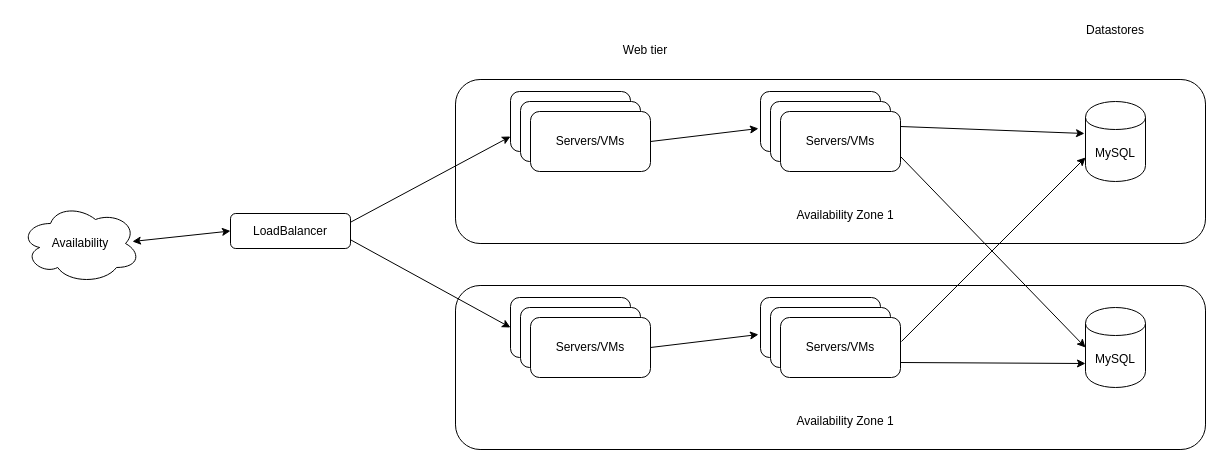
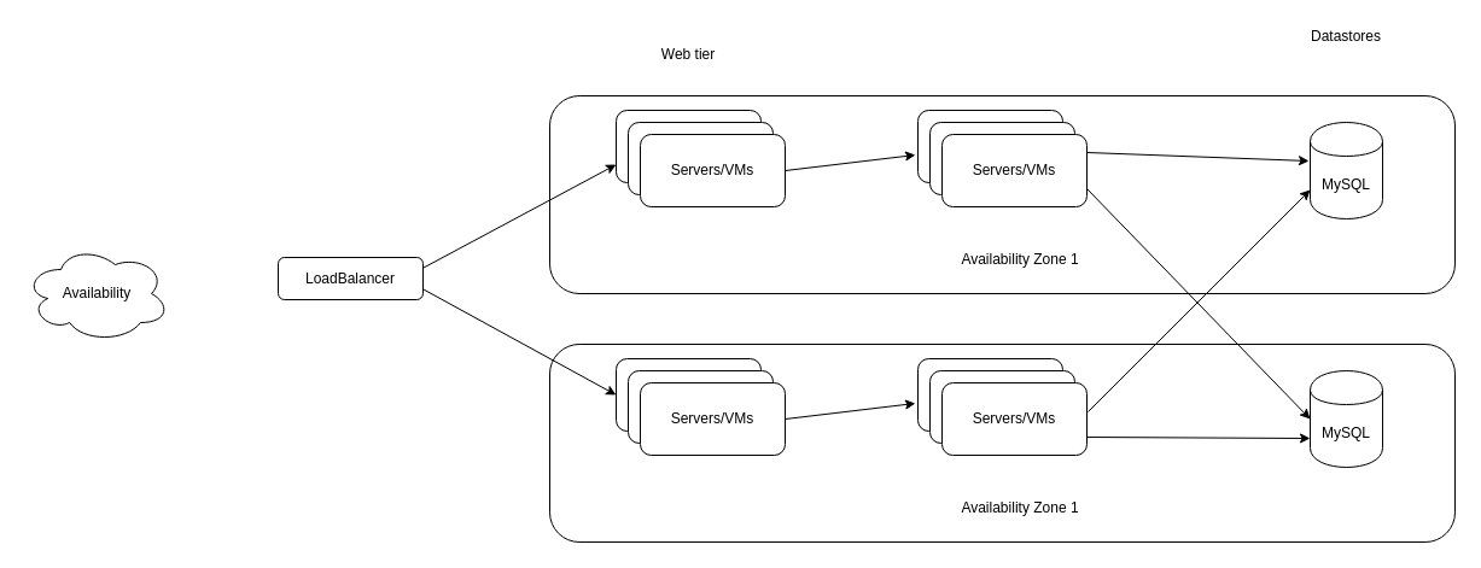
  <mxCell id="0" />
  <mxCell id="1" parent="0" />
  <mxCell id="2" value="" style="rounded=1;whiteSpace=wrap;html=1;" vertex="1" parent="1"><mxGeometry x="455" y="79" width="750" height="164" as="geometry" /></mxCell>
  <mxCell id="3" value="Availability" style="ellipse;shape=cloud;whiteSpace=wrap;html=1;" vertex="1" parent="1"><mxGeometry x="20" y="203" width="120" height="80" as="geometry" /></mxCell>
  <mxCell id="4" value="LoadBalancer" style="rounded=1;whiteSpace=wrap;html=1;" vertex="1" parent="1"><mxGeometry x="230" y="213" width="120" height="35" as="geometry" /></mxCell>
  <mxCell id="5" value="Servers/VMs" style="rounded=1;whiteSpace=wrap;html=1;" vertex="1" parent="1"><mxGeometry x="510" y="91" width="120" height="60" as="geometry" /></mxCell>
- <mxCell id="6" value="Web tier" style="text;html=1;strokeColor=none;fillColor=none;align=center;verticalAlign=middle;whiteSpace=wrap;rounded=0;" vertex="1" parent="1"><mxGeometry x="605" y="40" width="80" height="20" as="geometry" /></mxCell>
+ <mxCell id="6" value="Web tier" style="text;html=1;strokeColor=none;fillColor=none;align=center;verticalAlign=middle;whiteSpace=wrap;rounded=0;" vertex="1" parent="1"><mxGeometry x="530" y="35" width="80" height="20" as="geometry" /></mxCell>
  <mxCell id="7" value="Servers/VMs" style="rounded=1;whiteSpace=wrap;html=1;" vertex="1" parent="1"><mxGeometry x="520" y="101" width="120" height="60" as="geometry" /></mxCell>
  <mxCell id="8" value="Servers/VMs" style="rounded=1;whiteSpace=wrap;html=1;" vertex="1" parent="1"><mxGeometry x="530" y="111" width="120" height="60" as="geometry" /></mxCell>
  <mxCell id="9" value="Servers/VMs" style="rounded=1;whiteSpace=wrap;html=1;" vertex="1" parent="1"><mxGeometry x="760" y="91" width="120" height="60" as="geometry" /></mxCell>
  <mxCell id="10" value="Servers/VMs" style="rounded=1;whiteSpace=wrap;html=1;" vertex="1" parent="1"><mxGeometry x="770" y="101" width="120" height="60" as="geometry" /></mxCell>
  <mxCell id="11" value="Servers/VMs" style="rounded=1;whiteSpace=wrap;html=1;" vertex="1" parent="1"><mxGeometry x="780" y="111" width="120" height="60" as="geometry" /></mxCell>
  <mxCell id="12" value="Datastores" style="text;html=1;strokeColor=none;fillColor=none;align=center;verticalAlign=middle;whiteSpace=wrap;rounded=0;" vertex="1" parent="1"><mxGeometry x="1070" y="20" width="90" height="20" as="geometry" /></mxCell>
  <mxCell id="13" value="MySQL&lt;span style=&quot;color: rgba(0 , 0 , 0 , 0) ; font-family: &amp;#34;helvetica&amp;#34; , &amp;#34;arial&amp;#34; , sans-serif ; font-size: 0px ; white-space: nowrap&quot;&gt;%3CmxGraphModel%3E%3Croot%3E%3CmxCell%20id%3D%220%22%2F%3E%3CmxCell%20id%3D%221%22%20parent%3D%220%22%2F%3E%3CmxCell%20id%3D%222%22%20value%3D%22Business%20tier%22%20style%3D%22text%3Bhtml%3D1%3BstrokeColor%3Dnone%3BfillColor%3Dnone%3Balign%3Dcenter%3BverticalAlign%3Dmiddle%3BwhiteSpace%3Dwrap%3Brounded%3D0%3B%22%20vertex%3D%221%22%20parent%3D%221%22%3E%3CmxGeometry%20x%3D%22780%22%20y%3D%2270%22%20width%3D%2290%22%20height%3D%2220%22%20as%3D%22geometry%22%2F%3E%3C%2FmxCell%3E%3C%2Froot%3E%3C%2FmxGraphModel%3E&lt;/span&gt;" style="shape=cylinder;whiteSpace=wrap;html=1;boundedLbl=1;backgroundOutline=1;" vertex="1" parent="1"><mxGeometry x="1085" y="101" width="60" height="80" as="geometry" /></mxCell>
  <mxCell id="14" value="Availability Zone 1" style="text;html=1;strokeColor=none;fillColor=none;align=center;verticalAlign=middle;whiteSpace=wrap;rounded=0;" vertex="1" parent="1"><mxGeometry x="790" y="205" width="110" height="20" as="geometry" /></mxCell>
  <mxCell id="15" value="" style="endArrow=classic;html=1;exitX=1;exitY=0.5;exitDx=0;exitDy=0;entryX=-0.017;entryY=0.617;entryDx=0;entryDy=0;entryPerimeter=0;" edge="1" parent="1" source="8" target="9"><mxGeometry width="50" height="50" relative="1" as="geometry"><mxPoint x="910" y="335" as="sourcePoint" /><mxPoint x="960" y="285" as="targetPoint" /></mxGeometry></mxCell>
  <mxCell id="16" value="" style="endArrow=classic;html=1;exitX=1;exitY=0.25;exitDx=0;exitDy=0;entryX=-0.017;entryY=0.4;entryDx=0;entryDy=0;entryPerimeter=0;" edge="1" parent="1" source="11" target="13"><mxGeometry width="50" height="50" relative="1" as="geometry"><mxPoint x="1080" y="335" as="sourcePoint" /><mxPoint x="1130" y="285" as="targetPoint" /></mxGeometry></mxCell>
  <mxCell id="17" value="" style="rounded=1;whiteSpace=wrap;html=1;" vertex="1" parent="1"><mxGeometry x="455" y="285" width="750" height="164" as="geometry" /></mxCell>
  <mxCell id="18" value="Servers/VMs" style="rounded=1;whiteSpace=wrap;html=1;" vertex="1" parent="1"><mxGeometry x="510" y="297" width="120" height="60" as="geometry" /></mxCell>
  <mxCell id="19" value="Servers/VMs" style="rounded=1;whiteSpace=wrap;html=1;" vertex="1" parent="1"><mxGeometry x="520" y="307" width="120" height="60" as="geometry" /></mxCell>
  <mxCell id="20" value="Servers/VMs" style="rounded=1;whiteSpace=wrap;html=1;" vertex="1" parent="1"><mxGeometry x="530" y="317" width="120" height="60" as="geometry" /></mxCell>
  <mxCell id="21" value="Servers/VMs" style="rounded=1;whiteSpace=wrap;html=1;" vertex="1" parent="1"><mxGeometry x="760" y="297" width="120" height="60" as="geometry" /></mxCell>
  <mxCell id="22" value="Servers/VMs" style="rounded=1;whiteSpace=wrap;html=1;" vertex="1" parent="1"><mxGeometry x="770" y="307" width="120" height="60" as="geometry" /></mxCell>
  <mxCell id="23" value="Servers/VMs" style="rounded=1;whiteSpace=wrap;html=1;" vertex="1" parent="1"><mxGeometry x="780" y="317" width="120" height="60" as="geometry" /></mxCell>
  <mxCell id="24" value="MySQL&lt;span style=&quot;color: rgba(0 , 0 , 0 , 0) ; font-family: &amp;#34;helvetica&amp;#34; , &amp;#34;arial&amp;#34; , sans-serif ; font-size: 0px ; white-space: nowrap&quot;&gt;%3CmxGraphModel%3E%3Croot%3E%3CmxCell%20id%3D%220%22%2F%3E%3CmxCell%20id%3D%221%22%20parent%3D%220%22%2F%3E%3CmxCell%20id%3D%222%22%20value%3D%22Business%20tier%22%20style%3D%22text%3Bhtml%3D1%3BstrokeColor%3Dnone%3BfillColor%3Dnone%3Balign%3Dcenter%3BverticalAlign%3Dmiddle%3BwhiteSpace%3Dwrap%3Brounded%3D0%3B%22%20vertex%3D%221%22%20parent%3D%221%22%3E%3CmxGeometry%20x%3D%22780%22%20y%3D%2270%22%20width%3D%2290%22%20height%3D%2220%22%20as%3D%22geometry%22%2F%3E%3C%2FmxCell%3E%3C%2Froot%3E%3C%2FmxGraphModel%3E&lt;/span&gt;" style="shape=cylinder;whiteSpace=wrap;html=1;boundedLbl=1;backgroundOutline=1;" vertex="1" parent="1"><mxGeometry x="1085" y="307" width="60" height="80" as="geometry" /></mxCell>
  <mxCell id="25" value="Availability Zone 1" style="text;html=1;strokeColor=none;fillColor=none;align=center;verticalAlign=middle;whiteSpace=wrap;rounded=0;" vertex="1" parent="1"><mxGeometry x="790" y="411" width="110" height="20" as="geometry" /></mxCell>
  <mxCell id="26" value="" style="endArrow=classic;html=1;exitX=1;exitY=0.5;exitDx=0;exitDy=0;entryX=-0.017;entryY=0.617;entryDx=0;entryDy=0;entryPerimeter=0;" edge="1" parent="1" source="20" target="21"><mxGeometry width="50" height="50" relative="1" as="geometry"><mxPoint x="910" y="541" as="sourcePoint" /><mxPoint x="960" y="491" as="targetPoint" /></mxGeometry></mxCell>
  <mxCell id="27" value="" style="endArrow=classic;html=1;exitX=1;exitY=0.75;exitDx=0;exitDy=0;entryX=0;entryY=0.7;entryDx=0;entryDy=0;" edge="1" parent="1" source="23" target="24"><mxGeometry width="50" height="50" relative="1" as="geometry"><mxPoint x="1080" y="541" as="sourcePoint" /><mxPoint x="1130" y="491" as="targetPoint" /></mxGeometry></mxCell>
  <mxCell id="28" value="" style="endArrow=classic;html=1;exitX=1;exitY=0.75;exitDx=0;exitDy=0;entryX=0;entryY=0.5;entryDx=0;entryDy=0;" edge="1" parent="1" source="11" target="24"><mxGeometry width="50" height="50" relative="1" as="geometry"><mxPoint x="1010" y="215" as="sourcePoint" /><mxPoint x="1060" y="165" as="targetPoint" /></mxGeometry></mxCell>
  <mxCell id="29" value="" style="endArrow=classic;html=1;exitX=1.008;exitY=0.4;exitDx=0;exitDy=0;exitPerimeter=0;entryX=0;entryY=0.7;entryDx=0;entryDy=0;" edge="1" parent="1" source="23" target="13"><mxGeometry width="50" height="50" relative="1" as="geometry"><mxPoint x="940" y="325" as="sourcePoint" /><mxPoint x="990" y="275" as="targetPoint" /></mxGeometry></mxCell>
  <mxCell id="30" value="" style="endArrow=classic;html=1;entryX=0;entryY=0.75;entryDx=0;entryDy=0;exitX=1;exitY=0.25;exitDx=0;exitDy=0;" edge="1" parent="1" source="4" target="5"><mxGeometry width="50" height="50" relative="1" as="geometry"><mxPoint x="380" y="185" as="sourcePoint" /><mxPoint x="430" y="135" as="targetPoint" /></mxGeometry></mxCell>
  <mxCell id="31" value="" style="endArrow=classic;html=1;exitX=1;exitY=0.75;exitDx=0;exitDy=0;entryX=0;entryY=0.5;entryDx=0;entryDy=0;" edge="1" parent="1" source="4" target="18"><mxGeometry width="50" height="50" relative="1" as="geometry"><mxPoint x="380" y="385" as="sourcePoint" /><mxPoint x="430" y="335" as="targetPoint" /></mxGeometry></mxCell>
- <mxCell id="32" value="" style="endArrow=classic;startArrow=classic;html=1;exitX=0.933;exitY=0.475;exitDx=0;exitDy=0;exitPerimeter=0;entryX=0;entryY=0.5;entryDx=0;entryDy=0;" edge="1" parent="1" source="3" target="4"><mxGeometry width="50" height="50" relative="1" as="geometry"><mxPoint x="170" y="365" as="sourcePoint" /><mxPoint x="220" y="315" as="targetPoint" /></mxGeometry></mxCell>
